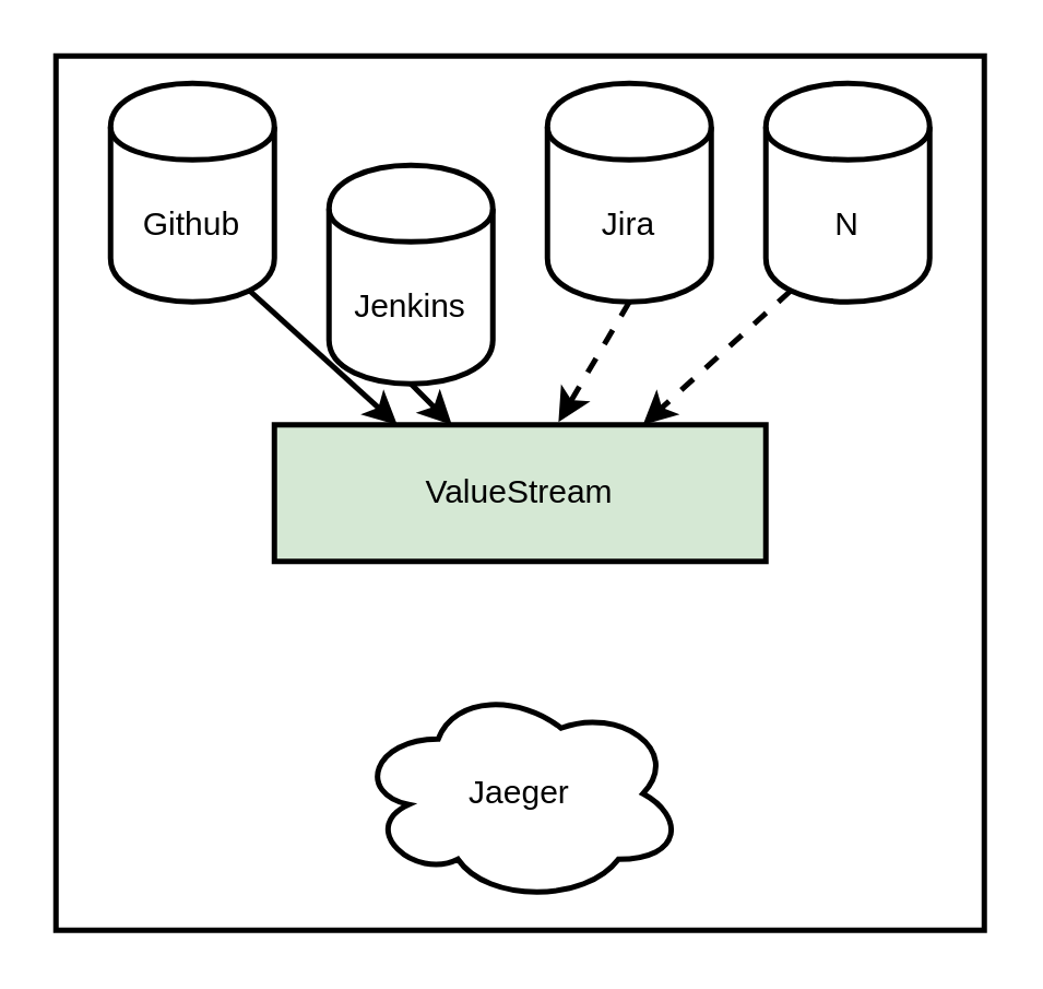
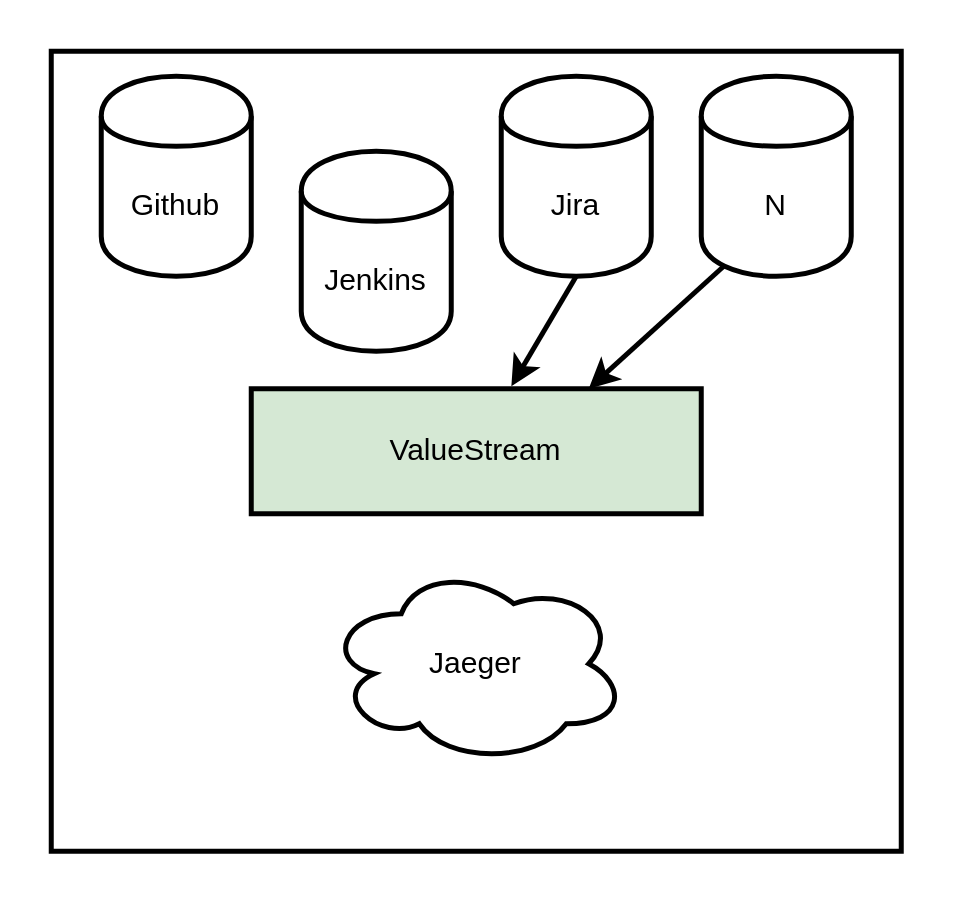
  <mxCell id="0" />
  <mxCell id="1" parent="0" />
  <mxCell id="2" value="" style="rounded=0;whiteSpace=wrap;html=1;strokeWidth=2;" vertex="1" parent="1"><mxGeometry x="20" y="20" width="340" height="320" as="geometry" /></mxCell>
  <mxCell id="3" value="Github" style="shape=cylinder;whiteSpace=wrap;html=1;boundedLbl=1;backgroundOutline=1;strokeWidth=2;" vertex="1" parent="1"><mxGeometry x="40" y="30" width="60" height="80" as="geometry" /></mxCell>
  <mxCell id="4" value="Jenkins" style="shape=cylinder;whiteSpace=wrap;html=1;boundedLbl=1;backgroundOutline=1;strokeWidth=2;" vertex="1" parent="1"><mxGeometry x="120" y="60" width="60" height="80" as="geometry" /></mxCell>
  <mxCell id="5" value="Jira" style="shape=cylinder;whiteSpace=wrap;html=1;boundedLbl=1;backgroundOutline=1;strokeWidth=2;" vertex="1" parent="1"><mxGeometry x="200" y="30" width="60" height="80" as="geometry" /></mxCell>
  <mxCell id="6" value="N" style="shape=cylinder;whiteSpace=wrap;html=1;boundedLbl=1;backgroundOutline=1;strokeWidth=2;" vertex="1" parent="1"><mxGeometry x="280" y="30" width="60" height="80" as="geometry" /></mxCell>
  <mxCell id="7" value="ValueStream" style="rounded=0;whiteSpace=wrap;html=1;strokeWidth=2;fillColor=#d5e8d4;" vertex="1" parent="1"><mxGeometry x="100" y="155" width="180" height="50" as="geometry" /></mxCell>
- <mxCell id="8" value="" style="endArrow=classic;html=1;exitX=0.85;exitY=0.95;exitDx=0;exitDy=0;exitPerimeter=0;entryX=0.25;entryY=0;entryDx=0;entryDy=0;strokeWidth=2;" edge="1" parent="1" source="3" target="7"><mxGeometry width="50" height="50" relative="1" as="geometry"><mxPoint x="40" y="280" as="sourcePoint" /><mxPoint x="90" y="230" as="targetPoint" /></mxGeometry></mxCell>
- <mxCell id="9" value="" style="endArrow=classic;html=1;exitX=0.5;exitY=1;exitDx=0;exitDy=0;strokeWidth=2;" edge="1" parent="1" source="4" target="7"><mxGeometry width="50" height="50" relative="1" as="geometry"><mxPoint x="40" y="280" as="sourcePoint" /><mxPoint x="90" y="230" as="targetPoint" /></mxGeometry></mxCell>
- <mxCell id="10" value="" style="endArrow=classic;html=1;exitX=0.5;exitY=1;exitDx=0;exitDy=0;entryX=0.578;entryY=-0.02;entryDx=0;entryDy=0;entryPerimeter=0;strokeWidth=2;dashed=1;" edge="1" parent="1" source="5" target="7"><mxGeometry width="50" height="50" relative="1" as="geometry"><mxPoint x="160" y="120" as="sourcePoint" /><mxPoint x="185.714" y="165" as="targetPoint" /></mxGeometry></mxCell>
- <mxCell id="11" value="" style="endArrow=classic;html=1;exitX=0.15;exitY=0.95;exitDx=0;exitDy=0;entryX=0.75;entryY=0;entryDx=0;entryDy=0;exitPerimeter=0;strokeWidth=2;dashed=1;" edge="1" parent="1" source="6" target="7"><mxGeometry width="50" height="50" relative="1" as="geometry"><mxPoint x="240" y="120" as="sourcePoint" /><mxPoint x="210" y="170" as="targetPoint" /></mxGeometry></mxCell>
- <mxCell id="12" value="Jaeger" style="ellipse;shape=cloud;whiteSpace=wrap;html=1;strokeWidth=2;" vertex="1" parent="1"><mxGeometry x="130" y="250" width="120" height="80" as="geometry" /></mxCell>
+ <mxCell id="10" value="" style="endArrow=classic;html=1;exitX=0.5;exitY=1;exitDx=0;exitDy=0;entryX=0.578;entryY=-0.02;entryDx=0;entryDy=0;entryPerimeter=0;strokeWidth=2;" edge="1" parent="1" source="5" target="7"><mxGeometry width="50" height="50" relative="1" as="geometry"><mxPoint x="160" y="120" as="sourcePoint" /><mxPoint x="185.714" y="165" as="targetPoint" /></mxGeometry></mxCell>
+ <mxCell id="11" value="" style="endArrow=classic;html=1;exitX=0.15;exitY=0.95;exitDx=0;exitDy=0;entryX=0.75;entryY=0;entryDx=0;entryDy=0;exitPerimeter=0;strokeWidth=2;" edge="1" parent="1" source="6" target="7"><mxGeometry width="50" height="50" relative="1" as="geometry"><mxPoint x="240" y="120" as="sourcePoint" /><mxPoint x="210" y="170" as="targetPoint" /></mxGeometry></mxCell>
+ <mxCell id="12" value="Jaeger" style="ellipse;shape=cloud;whiteSpace=wrap;html=1;strokeWidth=2;" vertex="1" parent="1"><mxGeometry x="130" y="225" width="120" height="80" as="geometry" /></mxCell>
